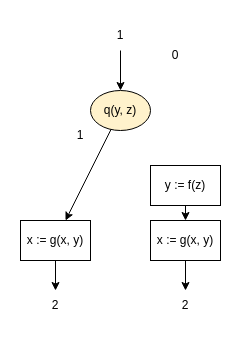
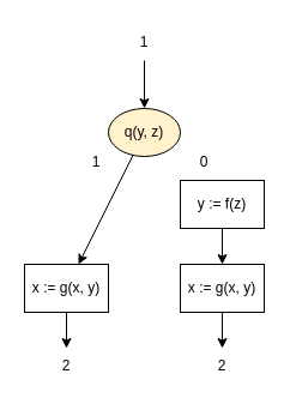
  <mxCell id="0" />
  <mxCell id="1" parent="0" />
  <mxCell id="2" value="q(y, z)" style="ellipse;whiteSpace=wrap;html=1;fillColor=#fff2cc;" vertex="1" parent="1"><mxGeometry x="90" y="90" width="60" height="40" as="geometry" /></mxCell>
  <mxCell id="3" value="" style="endArrow=classic;html=1;rounded=0;startArrow=none;" edge="1" parent="1" target="2"><mxGeometry width="50" height="50" relative="1" as="geometry"><mxPoint x="120" y="50" as="sourcePoint" /><mxPoint x="250" y="370" as="targetPoint" /></mxGeometry></mxCell>
- <mxCell id="4" value="y := f(z)" style="rounded=0;whiteSpace=wrap;html=1;" vertex="1" parent="1"><mxGeometry x="150" y="165" width="70" height="40" as="geometry" /></mxCell>
+ <mxCell id="4" value="y := f(z)" style="rounded=0;whiteSpace=wrap;html=1;" vertex="1" parent="1"><mxGeometry x="150" y="150" width="70" height="40" as="geometry" /></mxCell>
  <mxCell id="5" value="x := g(x, y)" style="rounded=0;whiteSpace=wrap;html=1;" vertex="1" parent="1"><mxGeometry x="150" y="220" width="70" height="40" as="geometry" /></mxCell>
  <mxCell id="6" value="x := g(x, y)" style="rounded=0;whiteSpace=wrap;html=1;" vertex="1" parent="1"><mxGeometry x="20" y="220" width="70" height="40" as="geometry" /></mxCell>
  <mxCell id="7" value="" style="endArrow=classic;html=1;rounded=0;" edge="1" parent="1" source="4" target="5"><mxGeometry width="50" height="50" relative="1" as="geometry"><mxPoint x="140" y="70" as="sourcePoint" /><mxPoint x="140" y="110" as="targetPoint" /></mxGeometry></mxCell>
  <mxCell id="8" value="" style="endArrow=classic;html=1;rounded=0;" edge="1" parent="1" source="2" target="6"><mxGeometry width="50" height="50" relative="1" as="geometry"><mxPoint x="150" y="80" as="sourcePoint" /><mxPoint x="150" y="120" as="targetPoint" /></mxGeometry></mxCell>
  <mxCell id="9" value="" style="endArrow=classic;html=1;rounded=0;" edge="1" parent="1" source="6"><mxGeometry width="50" height="50" relative="1" as="geometry"><mxPoint x="160" y="90" as="sourcePoint" /><mxPoint x="55" y="290" as="targetPoint" /></mxGeometry></mxCell>
  <mxCell id="10" value="" style="endArrow=classic;html=1;rounded=0;" edge="1" parent="1" source="5"><mxGeometry width="50" height="50" relative="1" as="geometry"><mxPoint x="65" y="270" as="sourcePoint" /><mxPoint x="185" y="290" as="targetPoint" /></mxGeometry></mxCell>
  <mxCell id="11" value="1" style="text;html=1;strokeColor=none;fillColor=none;align=center;verticalAlign=middle;whiteSpace=wrap;rounded=0;" vertex="1" parent="1"><mxGeometry x="100" y="20" width="40" height="30" as="geometry" /></mxCell>
  <mxCell id="12" value="2" style="text;html=1;strokeColor=none;fillColor=none;align=center;verticalAlign=middle;whiteSpace=wrap;rounded=0;" vertex="1" parent="1"><mxGeometry x="35" y="290" width="40" height="30" as="geometry" /></mxCell>
  <mxCell id="13" value="2" style="text;html=1;strokeColor=none;fillColor=none;align=center;verticalAlign=middle;whiteSpace=wrap;rounded=0;" vertex="1" parent="1"><mxGeometry x="165" y="290" width="40" height="30" as="geometry" /></mxCell>
  <mxCell id="14" value="1" style="text;html=1;strokeColor=none;fillColor=none;align=center;verticalAlign=middle;whiteSpace=wrap;rounded=0;" vertex="1" parent="1"><mxGeometry x="60" y="120" width="40" height="30" as="geometry" /></mxCell>
- <mxCell id="15" value="0" style="text;html=1;strokeColor=none;fillColor=none;align=center;verticalAlign=middle;whiteSpace=wrap;rounded=0;" vertex="1" parent="1"><mxGeometry x="155" y="40" width="40" height="30" as="geometry" /></mxCell>
+ <mxCell id="15" value="0" style="text;html=1;strokeColor=none;fillColor=none;align=center;verticalAlign=middle;whiteSpace=wrap;rounded=0;" vertex="1" parent="1"><mxGeometry x="150" y="120" width="40" height="30" as="geometry" /></mxCell>
